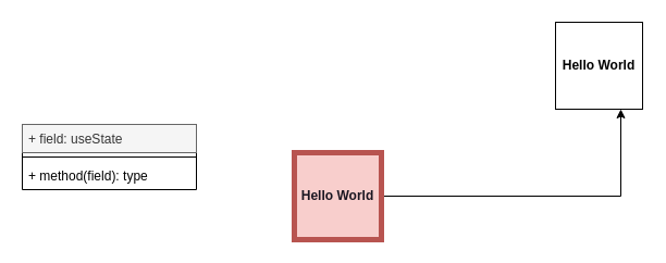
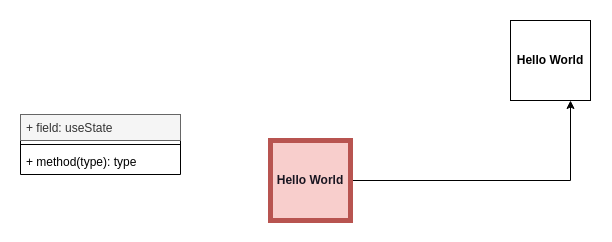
  <mxCell id="0" />
  <mxCell id="1" parent="0" />
  <mxCell id="2" style="edgeStyle=orthogonalEdgeStyle;rounded=0;orthogonalLoop=1;jettySize=auto;html=1;entryX=0.75;entryY=1;entryDx=0;entryDy=0;" parent="1" source="3" target="4" edge="1"><mxGeometry relative="1" as="geometry" /></mxCell>
  <mxCell id="3" value="&lt;b&gt;Hello World&lt;/b&gt;" style="whiteSpace=wrap;html=1;aspect=fixed;fillColor=#f8cecc;strokeColor=#b85450;strokeWidth=5;gradientColor=none;fontColor=#1A1621;" parent="1" vertex="1"><mxGeometry x="270" y="140" width="80" height="80" as="geometry" /></mxCell>
  <mxCell id="4" value="&lt;b&gt;Hello World&lt;/b&gt;" style="whiteSpace=wrap;html=1;aspect=fixed;" parent="1" vertex="1"><mxGeometry x="510" y="20" width="80" height="80" as="geometry" /></mxCell>
  <mxCell id="5" value="useState&#10;" style="swimlane;fontStyle=1;align=center;verticalAlign=top;childLayout=stackLayout;horizontal=1;startSize=0;horizontalStack=0;resizeParent=1;resizeParentMax=0;resizeLast=0;collapsible=1;marginBottom=0;" parent="1" vertex="1"><mxGeometry x="20" y="114" width="160" height="60" as="geometry"><mxRectangle x="60" y="264" width="80" height="26" as="alternateBounds" /></mxGeometry></mxCell>
  <mxCell id="6" value="+ field: useState&#10;" style="text;strokeColor=#666666;fillColor=#f5f5f5;align=left;verticalAlign=top;spacingLeft=4;spacingRight=4;overflow=hidden;rotatable=0;points=[[0,0.5],[1,0.5]];portConstraint=eastwest;fontColor=#333333;" parent="5" vertex="1"><mxGeometry width="160" height="26" as="geometry" /></mxCell>
  <mxCell id="7" value="" style="line;strokeWidth=1;fillColor=none;align=left;verticalAlign=middle;spacingTop=-1;spacingLeft=3;spacingRight=3;rotatable=0;labelPosition=right;points=[];portConstraint=eastwest;" parent="5" vertex="1"><mxGeometry y="26" width="160" height="8" as="geometry" /></mxCell>
- <mxCell id="8" value="+ method(field): type" style="text;align=left;verticalAlign=top;spacingLeft=4;spacingRight=4;overflow=hidden;rotatable=0;points=[[0,0.5],[1,0.5]];portConstraint=eastwest;" parent="5" vertex="1"><mxGeometry y="34" width="160" height="26" as="geometry" /></mxCell>
+ <mxCell id="8" value="+ method(type): type" style="text;align=left;verticalAlign=top;spacingLeft=4;spacingRight=4;overflow=hidden;rotatable=0;points=[[0,0.5],[1,0.5]];portConstraint=eastwest;" parent="5" vertex="1"><mxGeometry y="34" width="160" height="26" as="geometry" /></mxCell>
